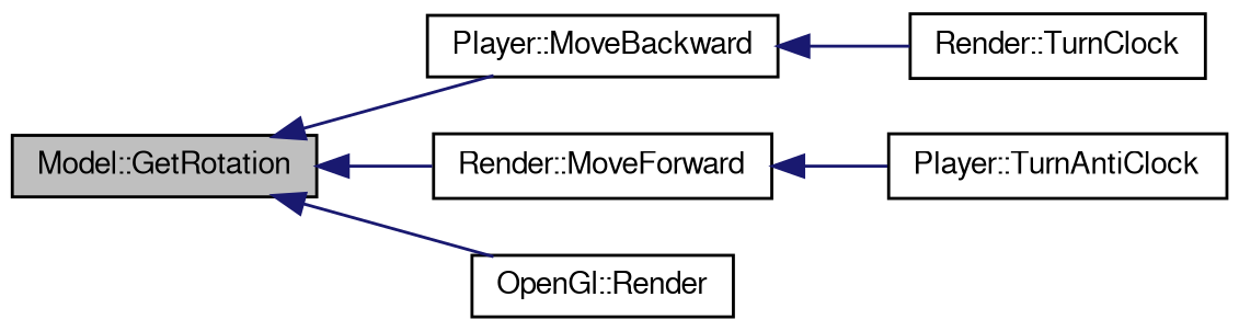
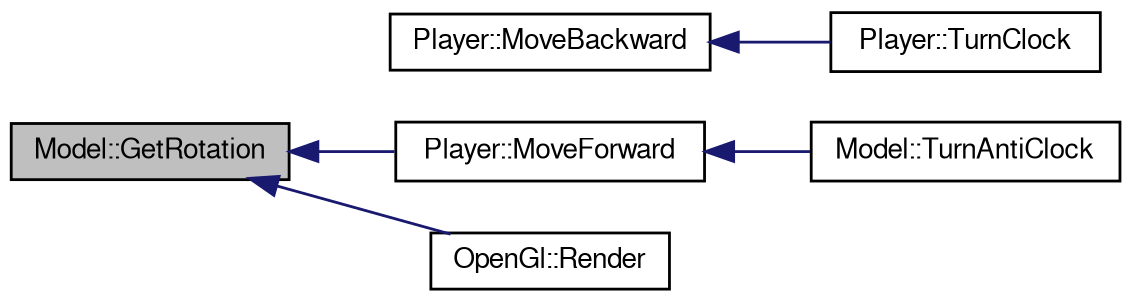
  digraph {
    rankdir=LR
    node [color=black fontname=FreeSans fontsize=10 shape=record]
    edge [color=midnightblue dir=back fontname=FreeSans fontsize=10 labelfontname=FreeSans labelfontsize=10 style=solid]
    n1 [fillcolor=grey75 fontcolor=black height=0.2 label="Model::GetRotation" style=filled width=0.4]
    n2 [height=0.2 label="Player::MoveBackward" width=0.4]
-   n3 [height=0.2 label="Render::MoveForward" width=0.4]
+   n3 [height=0.2 label="Player::MoveForward" width=0.4]
    n4 [height=0.2 label="OpenGl::Render" width=0.4]
-   n5 [height=0.2 label="Render::TurnClock" width=0.4]
-   n6 [height=0.2 label="Player::TurnAntiClock" width=0.4]
-   n1 -> n2
+   n5 [height=0.2 label="Player::TurnClock" width=0.4]
+   n6 [height=0.2 label="Model::TurnAntiClock" width=0.4]
    n1 -> n3
    n1 -> n4
    n2 -> n5
    n3 -> n6
  }
